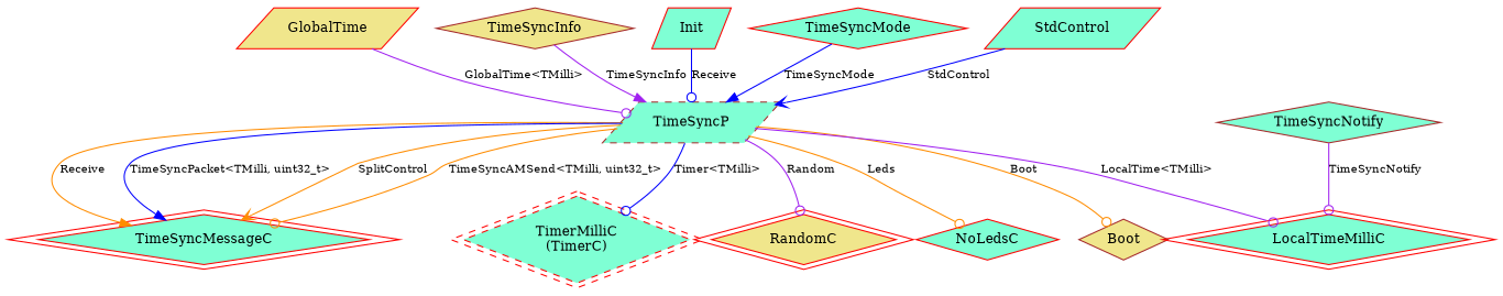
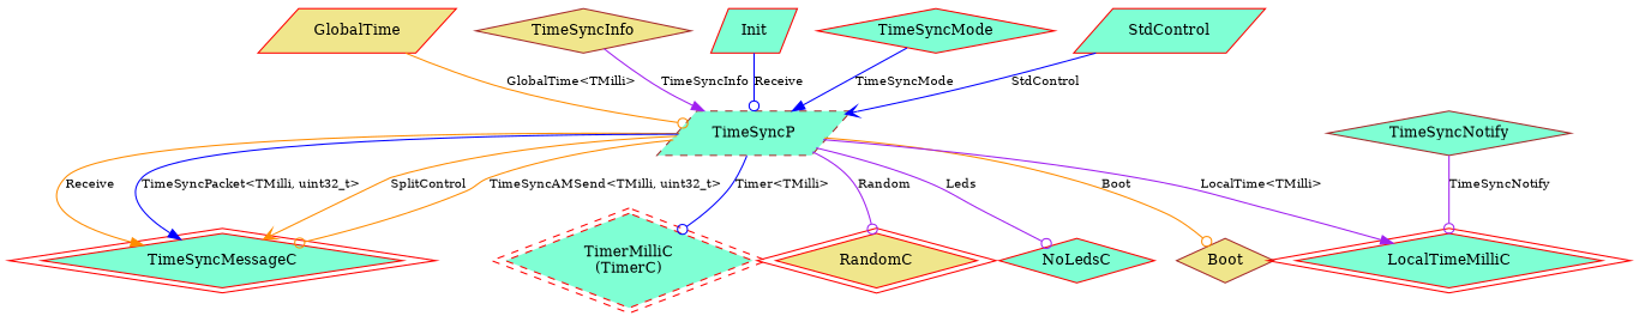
  digraph {
    node [color=red fillcolor=aquamarine fontsize=12 shape=diamond style=filled]
    edge [arrowhead=odot color=purple fontsize=10]
    n1 [fillcolor=khaki label=GlobalTime shape=parallelogram]
    n2 [color=brown label=TimeSyncP shape=parallelogram style="dashed,filled"]
    n3 [color=brown fillcolor=khaki label=Boot]
    TimeSyncMessageC [peripheries=2]
    LocalTimeMilliC [peripheries=2]
    n6 [label="TimerMilliC\n(TimerC)" peripheries=2 style="dashed,filled"]
    RandomC [fillcolor=khaki peripheries=2]
    NoLedsC
    n9 [color=brown fillcolor=khaki label=TimeSyncInfo]
    n10 [label=Init shape=parallelogram]
    n11 [label=TimeSyncMode]
    n12 [color=brown label=TimeSyncNotify]
    n13 [label=StdControl shape=parallelogram]
-   n1 -> n2 [label="GlobalTime<TMilli>"]
+   n1 -> n2 [color=darkorange label="GlobalTime<TMilli>"]
    n2 -> n3 [color=darkorange label=Boot]
    n2 -> TimeSyncMessageC [arrowhead=vee color=darkorange label=SplitControl]
    n2 -> TimeSyncMessageC [color=darkorange label="TimeSyncAMSend<TMilli, uint32_t>"]
    n2 -> TimeSyncMessageC [arrowhead=normal color=darkorange label=Receive]
    n2 -> TimeSyncMessageC [arrowhead=normal color=blue label="TimeSyncPacket<TMilli, uint32_t>"]
-   n2 -> LocalTimeMilliC [label="LocalTime<TMilli>"]
+   n2 -> LocalTimeMilliC [arrowhead=normal label="LocalTime<TMilli>"]
    n2 -> n6 [color=blue label="Timer<TMilli>"]
    n2 -> RandomC [label=Random]
-   n2 -> NoLedsC [color=darkorange label=Leds]
+   n2 -> NoLedsC [label=Leds]
    n9 -> n2 [arrowhead=normal label=TimeSyncInfo]
    n10 -> n2 [color=blue label=Receive]
    n11 -> n2 [arrowhead=normal color=blue label=TimeSyncMode]
    n12 -> LocalTimeMilliC [label=TimeSyncNotify]
    n13 -> n2 [arrowhead=vee color=blue label=StdControl]
  }
